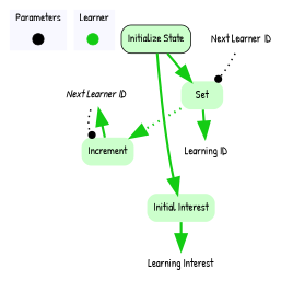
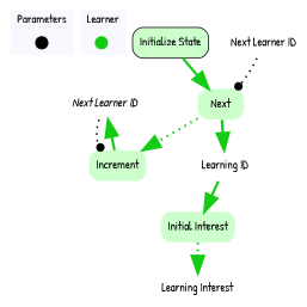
  digraph {
    fontname="Patrick Hand"
    node [color=none fontname="Patrick Hand" shape=none style=filled]
    edge [color="0.333, 0.9 , 0.8" fontname="Patrick Hand" penwidth=3.0 arrowsize=2.0]
    contextOverview [color=black fixedsize=true fontcolor=white height=.2 shape=point width=.2]
    initializeStateOverview [color="0.333, 0.9 , 0.8" fixedsize=true fontcolor=white height=.2 shape=point width=.2]
    n3 [fillcolor=white fontsize=14 label=<<i>Next Learner ID</i>>]
    n4 [color="0.333, 0.2, 1.0" label=Increment style="rounded,filled"]
    n5 [fillcolor=white fontsize=14 label="Learning Interest"]
    n6 [fillcolor=white fontsize=14 label="Learning ID"]
    n7 [color=black fillcolor="0.333, 0.2, 1.0" label="Initialize State" shape=box style="rounded,filled"]
    n8 [color="0.333, 0.2, 1.0" label="Initial Interest" style="rounded,filled"]
-   n9 [color="0.333, 0.2, 1.0" label=Set style="rounded,filled"]
+   n9 [color="0.333, 0.2, 1.0" label=Next style="rounded,filled"]
    n10 [label="Next Learner ID" color="" style=""]
    subgraph cluster_1 {
      color=white
      fillcolor=ghostwhite
      label=Parameters
      labeljust=l
      style=filled
      contextOverview
    }
    subgraph cluster_2 {
      color=white
      fillcolor=ghostwhite
      label=Learner
      labeljust=l
      nodesep=0.1
      style=filled
      initializeStateOverview
    }
    n3 -> n4 [arrowhead=dot color=black headport=nw penwidth=2.0 style=dotted arrowsize=""]
    n4 -> n3
-   n7 -> n8
+   n6 -> n8
    n7 -> n9
-   n8 -> n5
+   n8 -> n5 [style=dotted]
    n9 -> n4 [style=dotted]
    n9 -> n6
    n10 -> n9 [arrowhead=dot color=black headport=ne penwidth=2.0 style=dotted arrowsize=""]
  }
